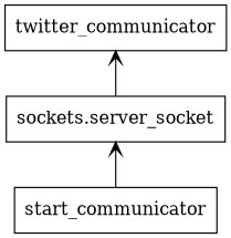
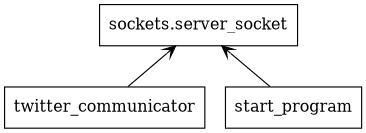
  digraph {
    rankdir=BT
    node [shape=box]
    edge [arrowhead=open arrowtail=none]
    n1 [label="sockets.server_socket"]
    n2 [label=twitter_communicator]
-   n3 [label=start_communicator]
-   n1 -> n2
+   n3 [label=start_program]
+   n2 -> n1
    n3 -> n1
  }
